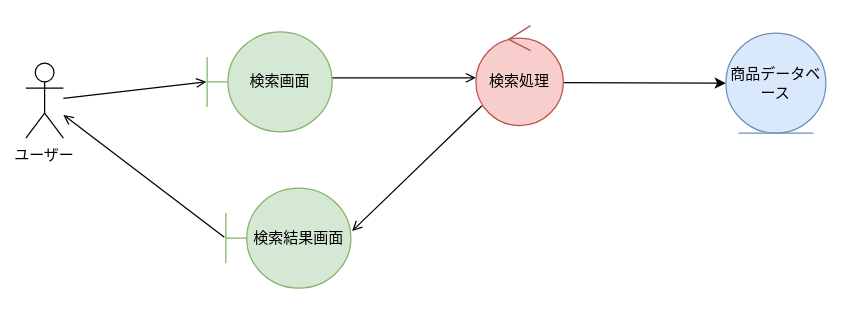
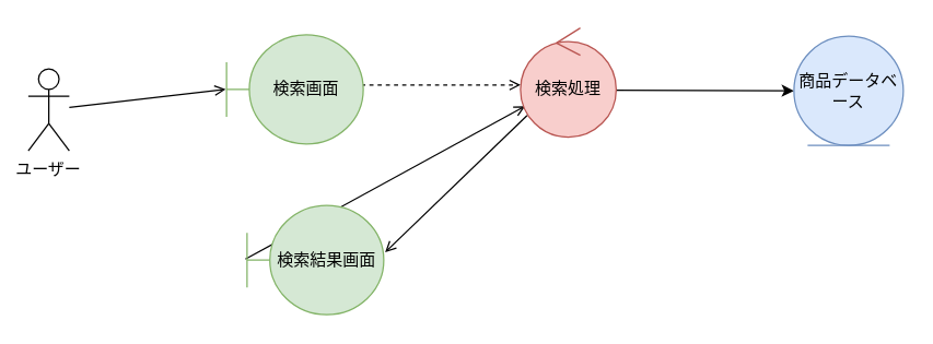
  <mxCell id="0" />
  <mxCell id="1" parent="0" />
  <mxCell id="2" value="ユーザー" style="shape=umlActor;verticalLabelPosition=bottom;verticalAlign=top;" vertex="1" parent="1"><mxGeometry x="20" y="50" width="30" height="60" as="geometry" /></mxCell>
  <mxCell id="3" style="endArrow=open;entryX=-0.006;entryY=0.499;entryDx=0;entryDy=0;entryPerimeter=0;" edge="1" parent="1" source="2" target="8"><mxGeometry relative="1" as="geometry"><mxPoint x="180" y="64.153" as="targetPoint" /></mxGeometry></mxCell>
- <mxCell id="4" style="endArrow=open;exitX=0.985;exitY=0.459;exitDx=0;exitDy=0;exitPerimeter=0;entryX=0.001;entryY=0.522;entryDx=0;entryDy=0;entryPerimeter=0;" edge="1" parent="1" source="8" target="9"><mxGeometry relative="1" as="geometry"><mxPoint x="256" y="60.998" as="sourcePoint" /><mxPoint x="380.005" y="64.348" as="targetPoint" /></mxGeometry></mxCell>
+ <mxCell id="4" style="endArrow=open;exitX=0.985;exitY=0.459;exitDx=0;exitDy=0;exitPerimeter=0;entryX=0.001;entryY=0.522;entryDx=0;entryDy=0;entryPerimeter=0;dashed=1;" edge="1" parent="1" source="8" target="9"><mxGeometry relative="1" as="geometry"><mxPoint x="256" y="60.998" as="sourcePoint" /><mxPoint x="380.005" y="64.348" as="targetPoint" /></mxGeometry></mxCell>
  <mxCell id="5" style="endArrow=classic;startArrow=classic;entryX=0;entryY=0.5;entryDx=0;entryDy=0;" edge="1" parent="1" target="10"><mxGeometry relative="1" as="geometry"><mxPoint x="439.994" y="65.674" as="sourcePoint" /><mxPoint x="580.008" y="69.326" as="targetPoint" /></mxGeometry></mxCell>
  <mxCell id="6" style="endArrow=open;entryX=1.01;entryY=0.429;entryDx=0;entryDy=0;entryPerimeter=0;" edge="1" parent="1" target="11"><mxGeometry relative="1" as="geometry"><mxPoint x="384.841" y="84.065" as="sourcePoint" /><mxPoint x="256" y="181.317" as="targetPoint" /></mxGeometry></mxCell>
- <mxCell id="7" style="endArrow=open;exitX=-0.012;exitY=0.492;exitDx=0;exitDy=0;exitPerimeter=0;" edge="1" parent="1" source="11" target="2"><mxGeometry relative="1" as="geometry"><mxPoint x="180" y="183.005" as="sourcePoint" /></mxGeometry></mxCell>
+ <mxCell id="7" style="endArrow=open;exitX=-0.012;exitY=0.492;exitDx=0;exitDy=0;exitPerimeter=0;" edge="1" parent="1" source="11" target="9"><mxGeometry relative="1" as="geometry"><mxPoint x="180" y="183.005" as="sourcePoint" /></mxGeometry></mxCell>
  <mxCell id="8" value="検索画面" style="shape=umlBoundary;whiteSpace=wrap;html=1;fillColor=#d5e8d4;strokeColor=#82b366;" vertex="1" parent="1"><mxGeometry x="165" y="25" width="100" height="80" as="geometry" /></mxCell>
  <mxCell id="9" value="検索処理" style="ellipse;shape=umlControl;whiteSpace=wrap;html=1;fillColor=#f8cecc;strokeColor=#b85450;" vertex="1" parent="1"><mxGeometry x="380" y="20" width="70" height="80" as="geometry" /></mxCell>
  <mxCell id="10" value="商品データベース" style="ellipse;shape=umlEntity;whiteSpace=wrap;html=1;fillColor=#dae8fc;strokeColor=#6c8ebf;" vertex="1" parent="1"><mxGeometry x="580" y="26" width="80" height="80" as="geometry" /></mxCell>
  <mxCell id="11" value="検索結果画面" style="shape=umlBoundary;whiteSpace=wrap;html=1;fillColor=#d5e8d4;strokeColor=#82b366;" vertex="1" parent="1"><mxGeometry x="180" y="150" width="100" height="80" as="geometry" /></mxCell>
